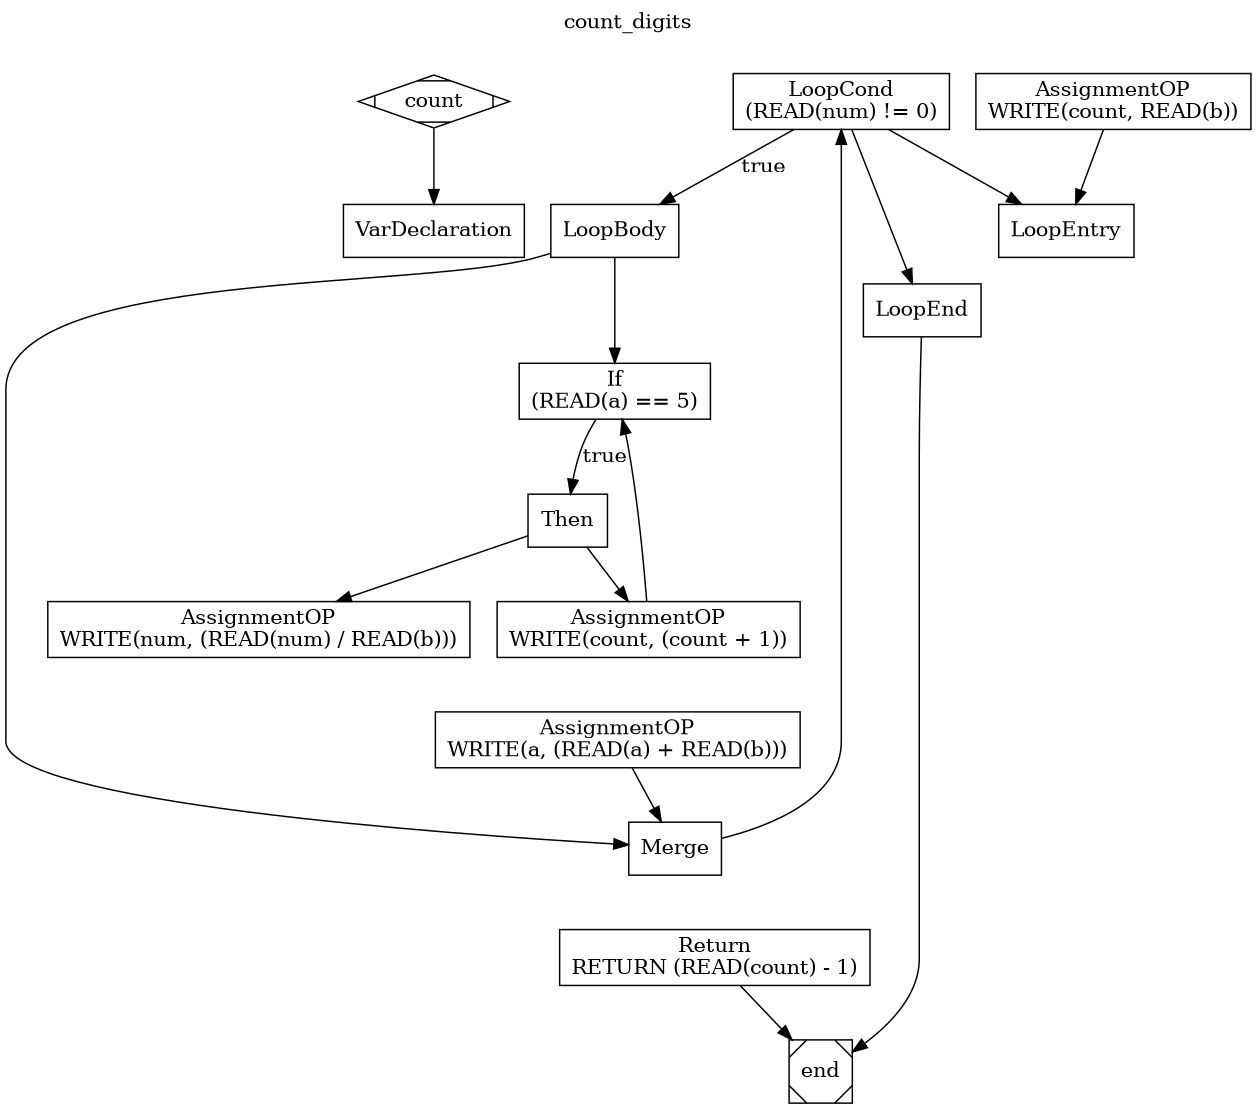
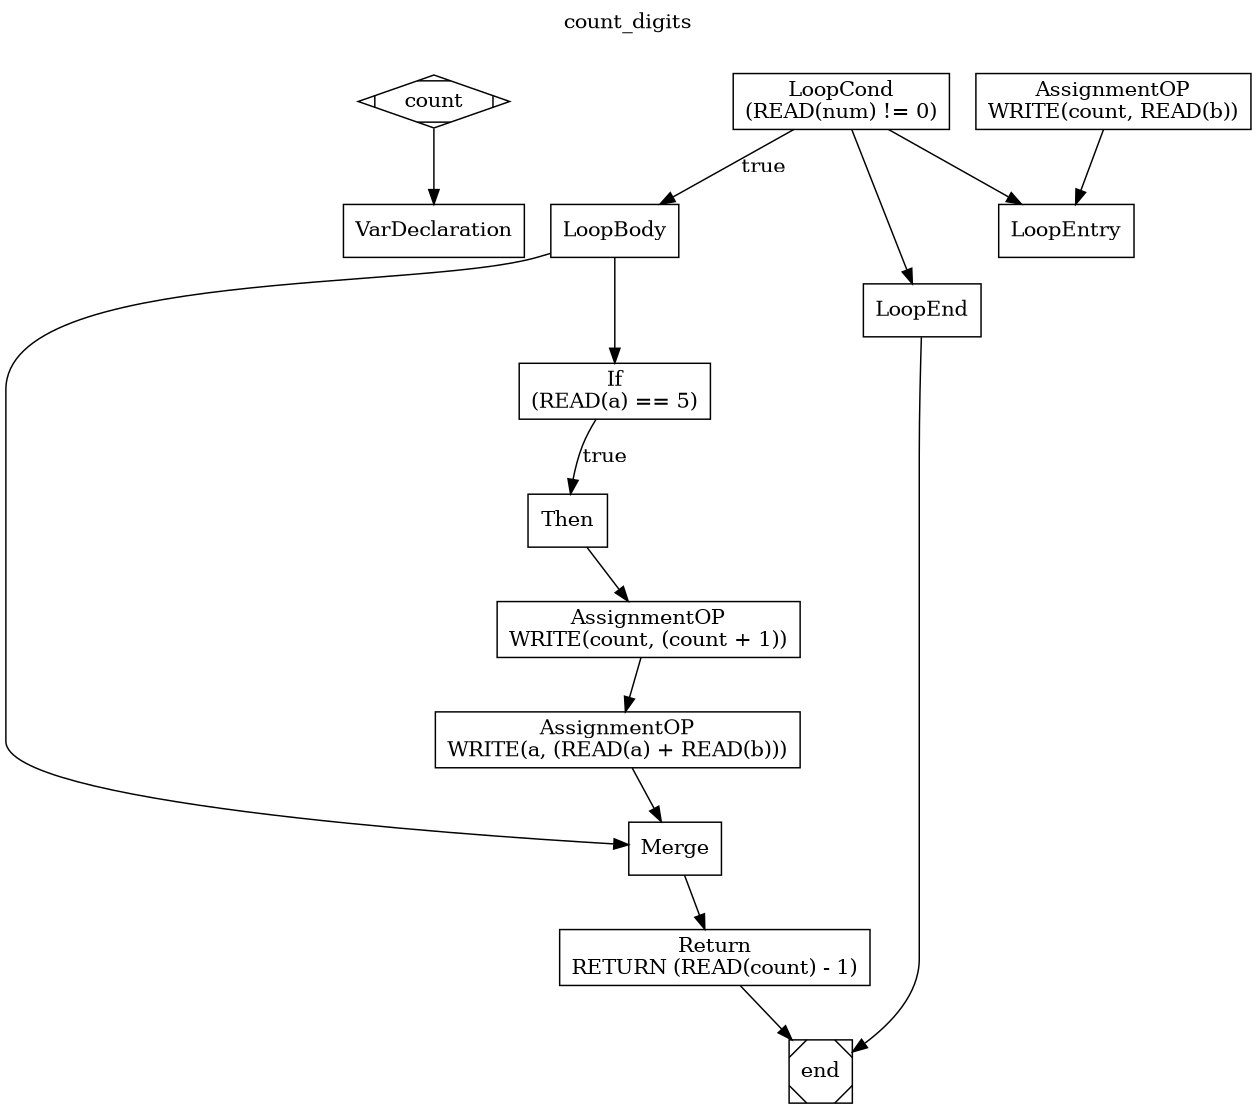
  digraph {
    label=count_digits
    labelloc=t
    node [shape=box]
    n1 [label=count shape=Mdiamond]
    n2 [label=VarDeclaration]
    end [shape=Msquare]
    n4 [label="AssignmentOP\nWRITE(count, READ(b))"]
    n5 [label=LoopEntry]
    n6 [label="LoopCond\n(READ(num) != 0)"]
    n7 [label=LoopBody]
    n8 [label=LoopEnd]
    n9 [label="If\n(READ(a) == 5)"]
    n10 [label=Merge]
    n11 [label=Then]
    n12 [label="Return\nRETURN (READ(count) - 1)"]
-   n13 [label="AssignmentOP\nWRITE(num, (READ(num) / READ(b)))"]
    n14 [label="AssignmentOP\nWRITE(count, (count + 1))"]
    n15 [label="AssignmentOP\nWRITE(a, (READ(a) + READ(b)))"]
    n1 -> n2
    n4 -> n5
    n6 -> n5
    n6 -> n7 [label=true]
    n6 -> n8
    n7 -> n9
    n7 -> n10
    n8 -> end
    n9 -> n11 [label=true]
-   n10 -> n6
-   n11 -> n13
+   n10 -> n12
    n11 -> n14
    n12 -> end
-   n14 -> n9
+   n14 -> n15
    n15 -> n10
  }
